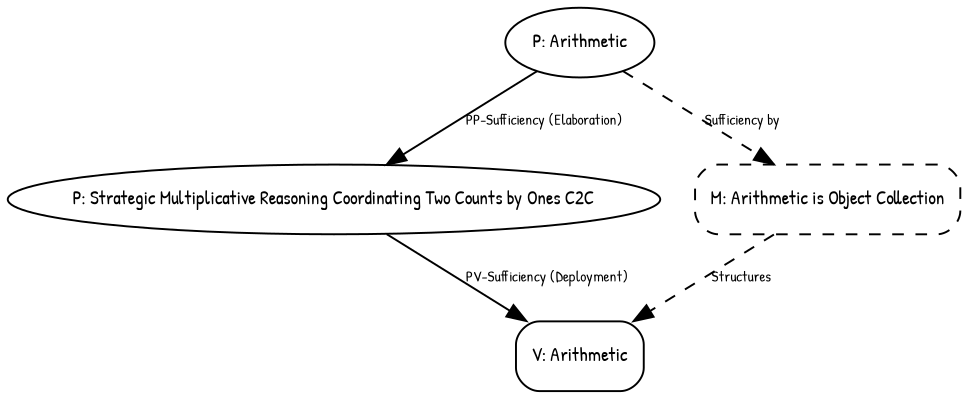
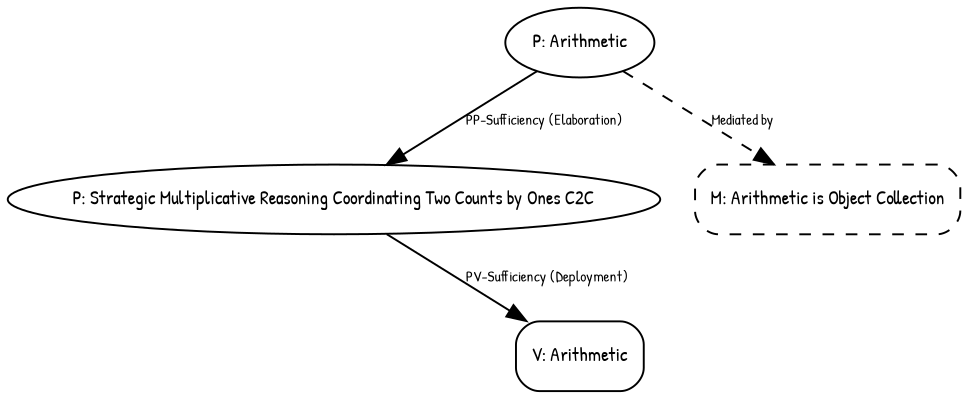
  digraph {
    fontname="Patrick Hand"
    node [fontname="Patrick Hand" fontsize=10 shape=ellipse]
    edge [fontname="Patrick Hand" fontsize=8 style=solid]
    n1 [label="P: Arithmetic"]
    n2 [label="P: Strategic Multiplicative Reasoning Coordinating Two Counts by Ones C2C"]
    n3 [label="M: Arithmetic is Object Collection" shape=box style="rounded,dashed"]
    n4 [label="V: Arithmetic" shape=box style=rounded]
    n1 -> n2 [label="PP-Sufficiency (Elaboration)"]
-   n1 -> n3 [label="Sufficiency by" style=dashed]
+   n1 -> n3 [label="Mediated by" style=dashed]
    n2 -> n4 [label="PV-Sufficiency (Deployment)"]
-   n3 -> n4 [label=Structures style=dashed]
  }
